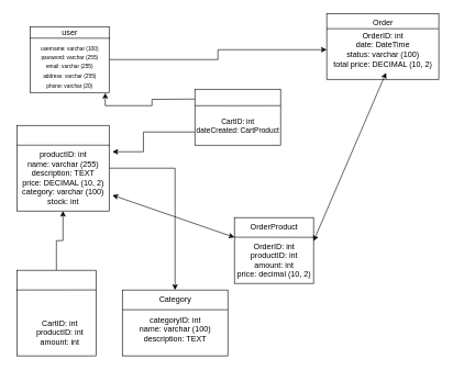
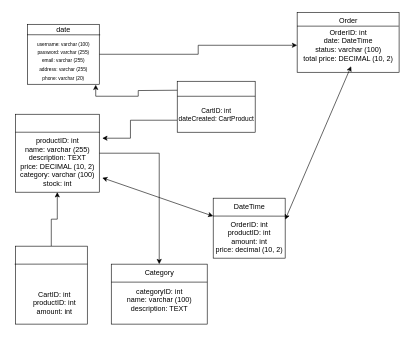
  <mxCell id="0" />
  <mxCell id="1" parent="0" />
  <mxCell id="2" style="edgeStyle=orthogonalEdgeStyle;rounded=0;orthogonalLoop=1;jettySize=auto;html=1;" edge="1" parent="1" source="3" target="17"><mxGeometry relative="1" as="geometry" /></mxCell>
  <mxCell id="3" value="&lt;h6 style=&quot;font-size: 8px;&quot;&gt;&lt;br&gt;&lt;/h6&gt;" style="rounded=0;whiteSpace=wrap;html=1;strokeWidth=1;" vertex="1" parent="1"><mxGeometry x="45" y="40" width="120" height="100" as="geometry" /></mxCell>
- <mxCell id="4" value="user" style="text;html=1;align=center;verticalAlign=middle;resizable=0;points=[];autosize=1;strokeColor=none;fillColor=none;" vertex="1" parent="1"><mxGeometry x="80" y="35" width="50" height="30" as="geometry" /></mxCell>
+ <mxCell id="4" value="date" style="text;html=1;align=center;verticalAlign=middle;resizable=0;points=[];autosize=1;strokeColor=none;fillColor=none;" vertex="1" parent="1"><mxGeometry x="80" y="35" width="50" height="30" as="geometry" /></mxCell>
  <mxCell id="5" value="&lt;font style=&quot;font-size: 8px;&quot;&gt;username: varchar (100)&lt;/font&gt;&lt;div&gt;&lt;font style=&quot;font-size: 8px;&quot;&gt;password:&amp;nbsp;&lt;/font&gt;&lt;span style=&quot;font-size: 8px; background-color: initial;&quot;&gt;varchar (255)&lt;/span&gt;&lt;/div&gt;&lt;div&gt;&lt;font style=&quot;font-size: 8px;&quot;&gt;email:&amp;nbsp;&lt;/font&gt;&lt;span style=&quot;font-size: 8px; background-color: initial;&quot;&gt;varchar (255)&lt;/span&gt;&lt;/div&gt;&lt;div&gt;&lt;font style=&quot;font-size: 8px;&quot;&gt;address:&amp;nbsp;&lt;/font&gt;&lt;span style=&quot;font-size: 8px; background-color: initial;&quot;&gt;varchar (255)&lt;/span&gt;&lt;/div&gt;&lt;div&gt;&lt;font style=&quot;font-size: 8px;&quot;&gt;phone:&amp;nbsp;&lt;/font&gt;&lt;span style=&quot;font-size: 8px; background-color: initial;&quot;&gt;varchar (20)&lt;/span&gt;&lt;/div&gt;" style="text;html=1;align=center;verticalAlign=middle;resizable=0;points=[];autosize=1;strokeColor=none;fillColor=none;" vertex="1" parent="1"><mxGeometry x="50" y="55" width="110" height="90" as="geometry" /></mxCell>
  <mxCell id="6" style="edgeStyle=orthogonalEdgeStyle;rounded=0;orthogonalLoop=1;jettySize=auto;html=1;" edge="1" parent="1" source="7" target="10"><mxGeometry relative="1" as="geometry" /></mxCell>
  <mxCell id="7" value="&lt;h6 style=&quot;font-size: 8px;&quot;&gt;&lt;br&gt;&lt;/h6&gt;" style="rounded=0;whiteSpace=wrap;html=1;strokeWidth=1;" vertex="1" parent="1"><mxGeometry x="25" y="190" width="140" height="130" as="geometry" /></mxCell>
  <mxCell id="8" value="productID: int&lt;div&gt;name: varchar (255)&lt;/div&gt;&lt;div&gt;description:&amp;nbsp;&lt;span style=&quot;background-color: initial;&quot;&gt;TEXT&lt;/span&gt;&lt;/div&gt;&lt;div&gt;price: DECIMAL (10, 2)&lt;/div&gt;&lt;div&gt;category: varchar (100)&lt;/div&gt;&lt;div&gt;stock: int&lt;/div&gt;" style="text;html=1;align=center;verticalAlign=middle;resizable=0;points=[];autosize=1;strokeColor=none;fillColor=none;" vertex="1" parent="1"><mxGeometry x="20" y="220" width="150" height="100" as="geometry" /></mxCell>
  <mxCell id="9" value="&lt;h6 style=&quot;font-size: 8px;&quot;&gt;&lt;br&gt;&lt;/h6&gt;" style="rounded=0;whiteSpace=wrap;html=1;strokeWidth=1;" vertex="1" parent="1"><mxGeometry x="185" y="440" width="160" height="100" as="geometry" /></mxCell>
  <mxCell id="10" value="Category" style="text;html=1;align=center;verticalAlign=middle;resizable=0;points=[];autosize=1;strokeColor=none;fillColor=none;" vertex="1" parent="1"><mxGeometry x="230" y="440" width="70" height="30" as="geometry" /></mxCell>
  <mxCell id="11" value="categoryID: int&lt;div&gt;name:&amp;nbsp;&lt;span style=&quot;background-color: initial;&quot;&gt;varchar (100&lt;/span&gt;&lt;span style=&quot;background-color: initial;&quot;&gt;)&lt;/span&gt;&lt;/div&gt;&lt;div&gt;description: TEXT&lt;/div&gt;" style="text;html=1;align=center;verticalAlign=middle;resizable=0;points=[];autosize=1;strokeColor=none;fillColor=none;" vertex="1" parent="1"><mxGeometry x="200" y="470" width="130" height="60" as="geometry" /></mxCell>
  <mxCell id="12" style="edgeStyle=orthogonalEdgeStyle;rounded=0;orthogonalLoop=1;jettySize=auto;html=1;" edge="1" parent="1" source="13" target="8"><mxGeometry relative="1" as="geometry"><Array as="points"><mxPoint x="217" y="200" /><mxPoint x="217" y="230" /></Array></mxGeometry></mxCell>
  <mxCell id="13" value="&lt;h6 style=&quot;font-size: 8px;&quot;&gt;&lt;br&gt;&lt;/h6&gt;" style="rounded=0;whiteSpace=wrap;html=1;strokeWidth=1;" vertex="1" parent="1"><mxGeometry x="295" y="135" width="130" height="85" as="geometry" /></mxCell>
  <mxCell id="14" value="&lt;font style=&quot;font-size: 11px;&quot;&gt;CartID: int&lt;/font&gt;&lt;div style=&quot;font-size: 11px;&quot;&gt;&lt;font style=&quot;font-size: 11px;&quot;&gt;dateCreated: CartProduct&lt;/font&gt;&lt;/div&gt;" style="text;html=1;align=center;verticalAlign=middle;resizable=0;points=[];autosize=1;strokeColor=none;fillColor=none;" vertex="1" parent="1"><mxGeometry x="290" y="170" width="140" height="40" as="geometry" /></mxCell>
  <mxCell id="15" value="&lt;h6 style=&quot;font-size: 8px;&quot;&gt;&lt;br&gt;&lt;/h6&gt;" style="rounded=0;whiteSpace=wrap;html=1;strokeWidth=1;" vertex="1" parent="1"><mxGeometry x="495" y="20" width="170" height="100" as="geometry" /></mxCell>
  <mxCell id="16" value="Order" style="text;html=1;align=center;verticalAlign=middle;resizable=0;points=[];autosize=1;strokeColor=none;fillColor=none;" vertex="1" parent="1"><mxGeometry x="555" y="20" width="50" height="30" as="geometry" /></mxCell>
  <mxCell id="17" value="OrderID: int&lt;div&gt;date: DateTime&lt;/div&gt;&lt;div&gt;status: varchar (100)&lt;/div&gt;&lt;div&gt;total price: DECIMAL (10, 2)&lt;/div&gt;" style="text;html=1;align=center;verticalAlign=middle;resizable=0;points=[];autosize=1;strokeColor=none;fillColor=none;" vertex="1" parent="1"><mxGeometry x="495" y="40" width="170" height="70" as="geometry" /></mxCell>
  <mxCell id="18" style="edgeStyle=orthogonalEdgeStyle;rounded=0;orthogonalLoop=1;jettySize=auto;html=1;" edge="1" parent="1" source="19" target="8"><mxGeometry relative="1" as="geometry" /></mxCell>
  <mxCell id="19" value="&lt;h6 style=&quot;font-size: 8px;&quot;&gt;&lt;br&gt;&lt;/h6&gt;" style="rounded=0;whiteSpace=wrap;html=1;strokeWidth=1;" vertex="1" parent="1"><mxGeometry x="25" y="410" width="120" height="130" as="geometry" /></mxCell>
  <mxCell id="20" value="CartID: int&lt;div&gt;productID: int&lt;/div&gt;&lt;div&gt;amount: int&lt;/div&gt;" style="text;html=1;align=center;verticalAlign=middle;resizable=0;points=[];autosize=1;strokeColor=none;fillColor=none;" vertex="1" parent="1"><mxGeometry x="45" y="475" width="90" height="60" as="geometry" /></mxCell>
  <mxCell id="21" value="&lt;h6 style=&quot;font-size: 8px;&quot;&gt;&lt;br&gt;&lt;/h6&gt;" style="rounded=0;whiteSpace=wrap;html=1;strokeWidth=1;" vertex="1" parent="1"><mxGeometry x="355" y="330" width="120" height="100" as="geometry" /></mxCell>
- <mxCell id="22" value="OrderProduct" style="text;html=1;align=center;verticalAlign=middle;resizable=0;points=[];autosize=1;strokeColor=none;fillColor=none;" vertex="1" parent="1"><mxGeometry x="365" y="330" width="100" height="30" as="geometry" /></mxCell>
+ <mxCell id="22" value="DateTime" style="text;html=1;align=center;verticalAlign=middle;resizable=0;points=[];autosize=1;strokeColor=none;fillColor=none;" vertex="1" parent="1"><mxGeometry x="365" y="330" width="100" height="30" as="geometry" /></mxCell>
  <mxCell id="23" value="OrderID: int&lt;div&gt;productID: int&lt;/div&gt;&lt;div&gt;amount: int&lt;/div&gt;&lt;div&gt;price: decimal (10, 2)&lt;/div&gt;" style="text;html=1;align=center;verticalAlign=middle;resizable=0;points=[];autosize=1;strokeColor=none;fillColor=none;" vertex="1" parent="1"><mxGeometry x="345" y="360" width="140" height="70" as="geometry" /></mxCell>
  <mxCell id="24" style="edgeStyle=orthogonalEdgeStyle;rounded=0;orthogonalLoop=1;jettySize=auto;html=1;exitX=0.5;exitY=1;exitDx=0;exitDy=0;" edge="1" parent="1" source="13" target="13"><mxGeometry relative="1" as="geometry" /></mxCell>
  <mxCell id="25" style="edgeStyle=orthogonalEdgeStyle;rounded=0;orthogonalLoop=1;jettySize=auto;html=1;entryX=0.951;entryY=1.008;entryDx=0;entryDy=0;entryPerimeter=0;" edge="1" parent="1" target="3"><mxGeometry relative="1" as="geometry"><mxPoint x="295" y="150" as="sourcePoint" /></mxGeometry></mxCell>
  <mxCell id="26" value="" style="endArrow=none;html=1;rounded=0;exitX=-0.002;exitY=0.298;exitDx=0;exitDy=0;exitPerimeter=0;" edge="1" parent="1" source="21"><mxGeometry width="50" height="50" relative="1" as="geometry"><mxPoint x="425" y="410" as="sourcePoint" /><mxPoint x="475" y="360" as="targetPoint" /></mxGeometry></mxCell>
  <mxCell id="27" value="" style="endArrow=none;html=1;rounded=0;exitX=-0.009;exitY=0.231;exitDx=0;exitDy=0;exitPerimeter=0;entryX=1.003;entryY=0.23;entryDx=0;entryDy=0;entryPerimeter=0;" edge="1" parent="1" source="19" target="19"><mxGeometry width="50" height="50" relative="1" as="geometry"><mxPoint x="115" y="450" as="sourcePoint" /><mxPoint x="165" y="400" as="targetPoint" /></mxGeometry></mxCell>
  <mxCell id="28" value="" style="endArrow=none;html=1;rounded=0;exitX=-0.004;exitY=0.174;exitDx=0;exitDy=0;exitPerimeter=0;entryX=1.013;entryY=0.176;entryDx=0;entryDy=0;entryPerimeter=0;" edge="1" parent="1" source="3" target="3"><mxGeometry width="50" height="50" relative="1" as="geometry"><mxPoint x="85" y="110" as="sourcePoint" /><mxPoint x="135" y="60" as="targetPoint" /></mxGeometry></mxCell>
  <mxCell id="29" value="" style="endArrow=none;html=1;rounded=0;exitX=0.003;exitY=0.193;exitDx=0;exitDy=0;exitPerimeter=0;entryX=1.002;entryY=0.192;entryDx=0;entryDy=0;entryPerimeter=0;" edge="1" parent="1"><mxGeometry width="50" height="50" relative="1" as="geometry"><mxPoint x="295.13" y="160.085" as="sourcePoint" /><mxPoint x="425" y="160" as="targetPoint" /></mxGeometry></mxCell>
  <mxCell id="30" value="" style="endArrow=none;html=1;rounded=0;exitX=-0.001;exitY=0.231;exitDx=0;exitDy=0;exitPerimeter=0;entryX=0.997;entryY=0.231;entryDx=0;entryDy=0;entryPerimeter=0;" edge="1" parent="1" source="15" target="15"><mxGeometry width="50" height="50" relative="1" as="geometry"><mxPoint x="495" y="70" as="sourcePoint" /><mxPoint x="545" y="20" as="targetPoint" /></mxGeometry></mxCell>
  <mxCell id="31" value="" style="endArrow=none;html=1;rounded=0;" edge="1" parent="1" target="8"><mxGeometry width="50" height="50" relative="1" as="geometry"><mxPoint x="25.001" y="220" as="sourcePoint" /><mxPoint x="36.43" y="200" as="targetPoint" /></mxGeometry></mxCell>
  <mxCell id="32" value="" style="endArrow=none;html=1;rounded=0;" edge="1" parent="1"><mxGeometry width="50" height="50" relative="1" as="geometry"><mxPoint x="25" y="220" as="sourcePoint" /><mxPoint x="165" y="221" as="targetPoint" /><Array as="points"><mxPoint x="25" y="220" /><mxPoint x="165" y="220" /></Array></mxGeometry></mxCell>
  <mxCell id="33" value="" style="endArrow=none;html=1;rounded=0;" edge="1" parent="1"><mxGeometry width="50" height="50" relative="1" as="geometry"><mxPoint x="185" y="470" as="sourcePoint" /><mxPoint x="345" y="470" as="targetPoint" /></mxGeometry></mxCell>
  <mxCell id="34" value="" style="endArrow=classic;startArrow=classic;html=1;rounded=0;exitX=1.001;exitY=0.356;exitDx=0;exitDy=0;exitPerimeter=0;" edge="1" parent="1" source="21"><mxGeometry width="50" height="50" relative="1" as="geometry"><mxPoint x="535" y="160" as="sourcePoint" /><mxPoint x="585" y="110" as="targetPoint" /></mxGeometry></mxCell>
  <mxCell id="35" value="" style="endArrow=classic;startArrow=classic;html=1;rounded=0;" edge="1" parent="1" target="8"><mxGeometry width="50" height="50" relative="1" as="geometry"><mxPoint x="355" y="360" as="sourcePoint" /><mxPoint x="405" y="310" as="targetPoint" /></mxGeometry></mxCell>
